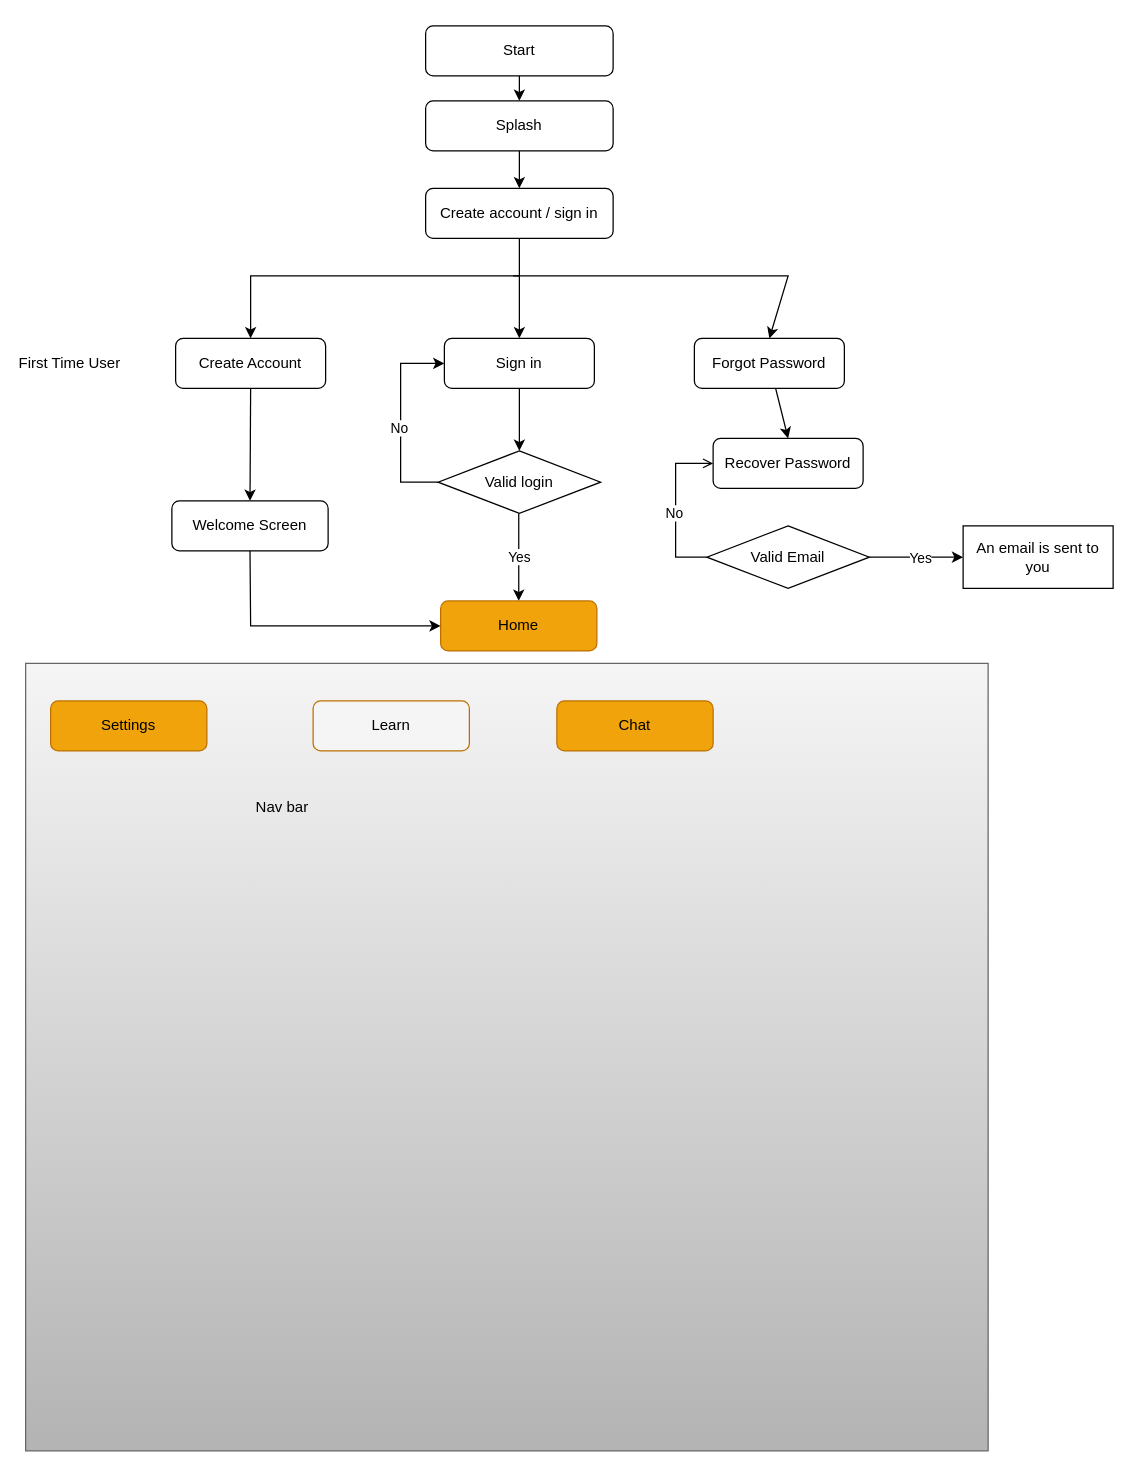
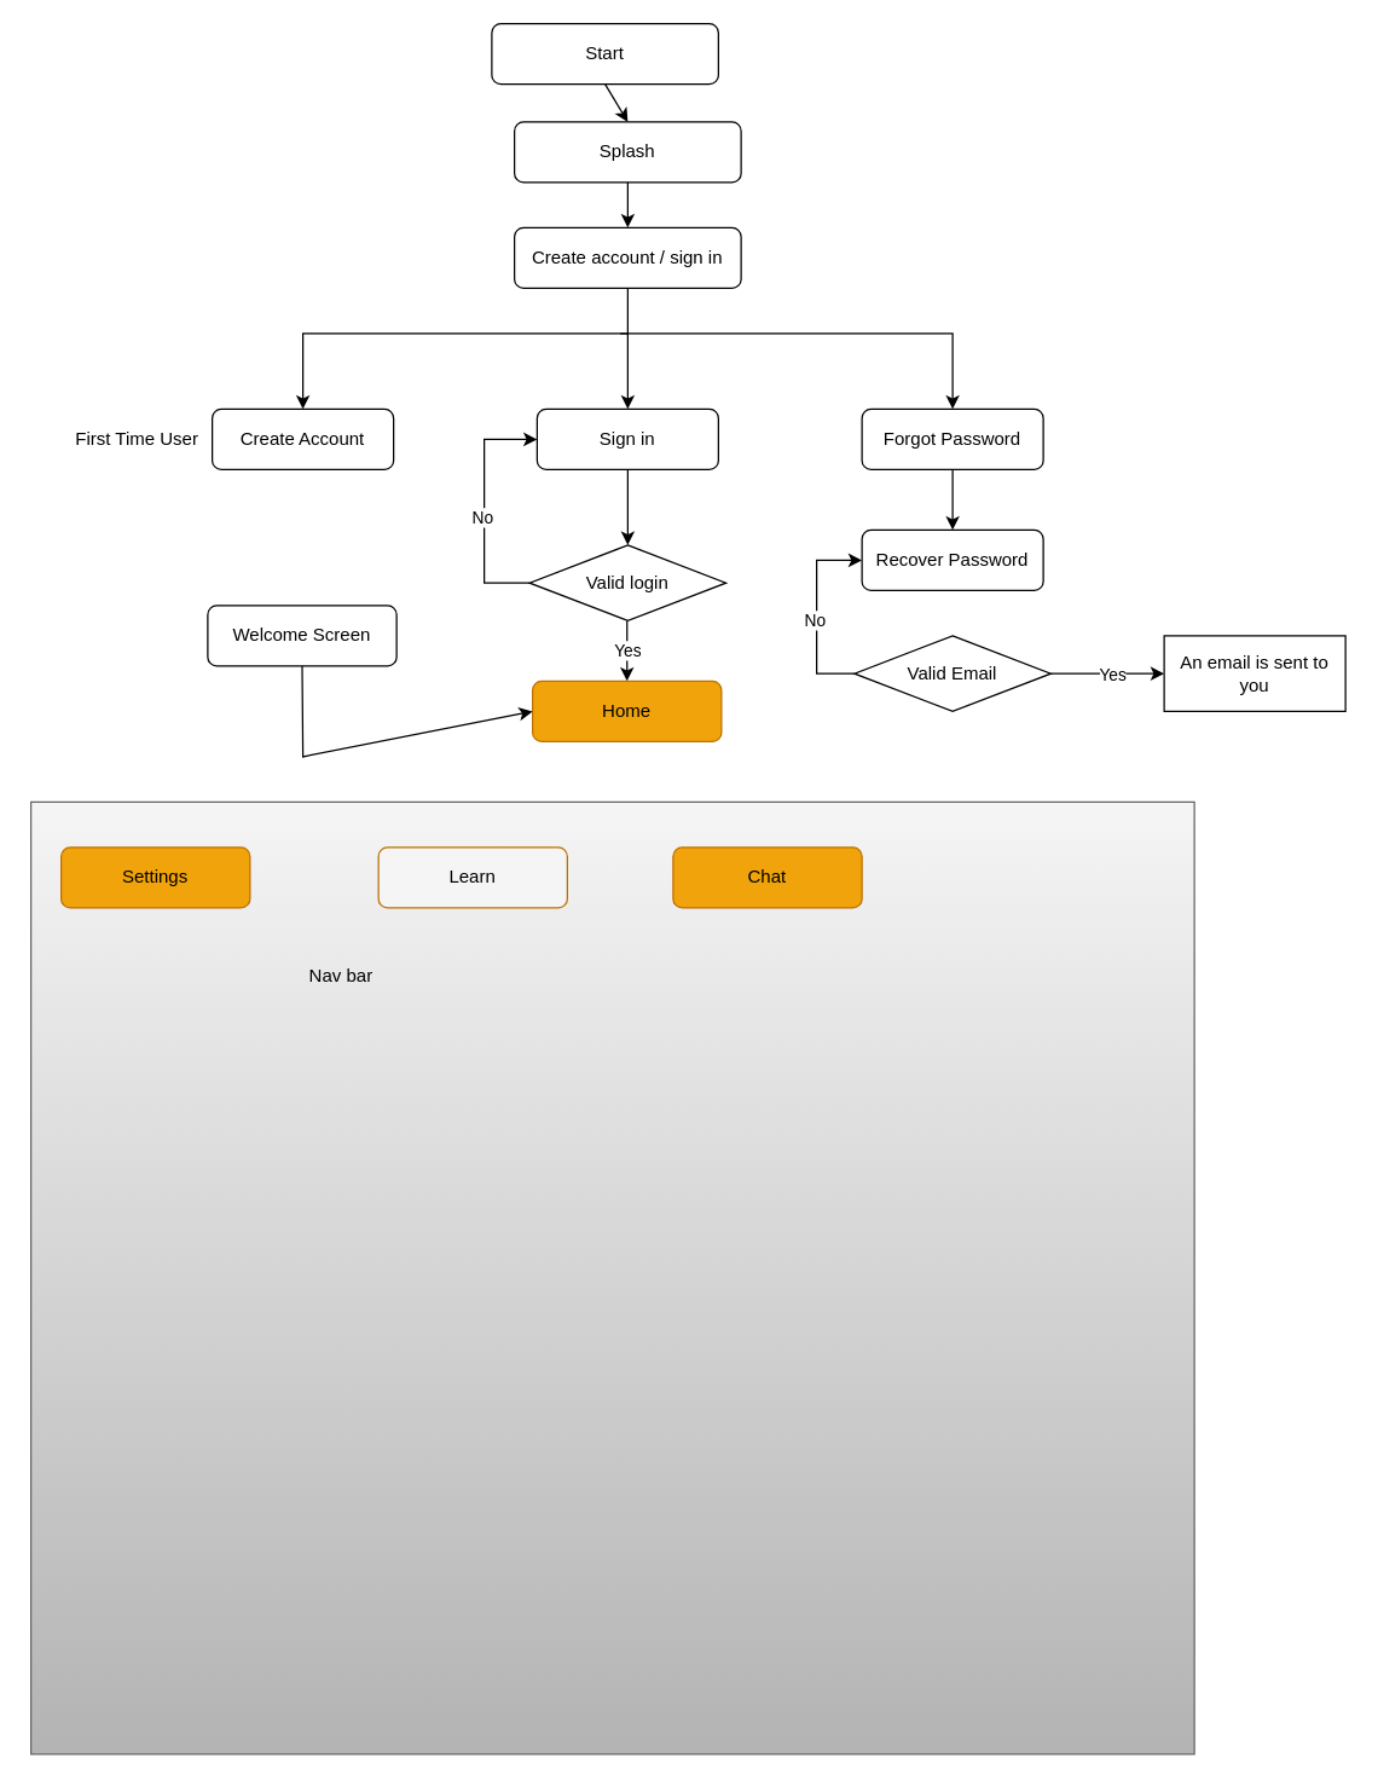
  <mxCell id="0" />
  <mxCell id="1" parent="0" />
  <mxCell id="2" value="Create account / sign in" style="rounded=1;whiteSpace=wrap;html=1;fontSize=12;glass=0;strokeWidth=1;shadow=0;labelBackgroundColor=none;" parent="1" vertex="1"><mxGeometry x="340" y="150" width="150" height="40" as="geometry" /></mxCell>
  <mxCell id="3" value="Create Account" style="rounded=1;whiteSpace=wrap;html=1;" parent="1" vertex="1"><mxGeometry x="140" y="270" width="120" height="40" as="geometry" /></mxCell>
  <mxCell id="4" value="Sign in" style="rounded=1;whiteSpace=wrap;html=1;" parent="1" vertex="1"><mxGeometry x="355" y="270" width="120" height="40" as="geometry" /></mxCell>
- <mxCell id="5" value="First Time User" style="text;html=1;align=center;verticalAlign=middle;resizable=0;points=[];autosize=1;strokeColor=none;fillColor=none;" parent="1" vertex="1"><mxGeometry x="5" y="275" width="100" height="30" as="geometry" /></mxCell>
- <mxCell id="6" value="Start" style="rounded=1;whiteSpace=wrap;html=1;" parent="1" vertex="1"><mxGeometry x="340" y="20" width="150" height="40" as="geometry" /></mxCell>
+ <mxCell id="5" value="First Time User" style="text;html=1;align=center;verticalAlign=middle;resizable=0;points=[];autosize=1;strokeColor=none;fillColor=none;" parent="1" vertex="1"><mxGeometry x="40" y="275" width="100" height="30" as="geometry" /></mxCell>
+ <mxCell id="6" value="Start" style="rounded=1;whiteSpace=wrap;html=1;" parent="1" vertex="1"><mxGeometry x="325" y="15" width="150" height="40" as="geometry" /></mxCell>
  <mxCell id="7" value="Splash" style="rounded=1;whiteSpace=wrap;html=1;" parent="1" vertex="1"><mxGeometry x="340" y="80" width="150" height="40" as="geometry" /></mxCell>
  <mxCell id="8" value="" style="endArrow=classic;html=1;rounded=0;exitX=0.5;exitY=1;exitDx=0;exitDy=0;entryX=0.5;entryY=0;entryDx=0;entryDy=0;" parent="1" source="6" target="7" edge="1"><mxGeometry width="50" height="50" relative="1" as="geometry"><mxPoint x="450" y="230" as="sourcePoint" /><mxPoint x="500" y="180" as="targetPoint" /></mxGeometry></mxCell>
  <mxCell id="9" value="" style="endArrow=classic;html=1;rounded=0;exitX=0.5;exitY=1;exitDx=0;exitDy=0;entryX=0.5;entryY=0;entryDx=0;entryDy=0;" parent="1" source="7" target="2" edge="1"><mxGeometry width="50" height="50" relative="1" as="geometry"><mxPoint x="425" y="70" as="sourcePoint" /><mxPoint x="425" y="90" as="targetPoint" /></mxGeometry></mxCell>
- <mxCell id="10" value="Forgot Password" style="rounded=1;whiteSpace=wrap;html=1;" parent="1" vertex="1"><mxGeometry x="555" y="270" width="120" height="40" as="geometry" /></mxCell>
+ <mxCell id="10" value="Forgot Password" style="rounded=1;whiteSpace=wrap;html=1;" parent="1" vertex="1"><mxGeometry x="570" y="270" width="120" height="40" as="geometry" /></mxCell>
  <mxCell id="11" value="" style="endArrow=classic;html=1;rounded=0;entryX=0.5;entryY=0;entryDx=0;entryDy=0;" parent="1" target="3" edge="1"><mxGeometry width="50" height="50" relative="1" as="geometry"><mxPoint x="415" y="220" as="sourcePoint" /><mxPoint x="480" y="270" as="targetPoint" /><Array as="points"><mxPoint x="378" y="220" /><mxPoint x="200" y="220" /></Array></mxGeometry></mxCell>
  <mxCell id="12" value="" style="endArrow=classic;html=1;rounded=0;exitX=0.5;exitY=1;exitDx=0;exitDy=0;entryX=0.5;entryY=0;entryDx=0;entryDy=0;" parent="1" source="2" target="4" edge="1"><mxGeometry width="50" height="50" relative="1" as="geometry"><mxPoint x="430" y="320" as="sourcePoint" /><mxPoint x="480" y="270" as="targetPoint" /></mxGeometry></mxCell>
  <mxCell id="13" value="" style="endArrow=classic;html=1;rounded=0;entryX=0.5;entryY=0;entryDx=0;entryDy=0;" parent="1" target="10" edge="1"><mxGeometry width="50" height="50" relative="1" as="geometry"><mxPoint x="410" y="220" as="sourcePoint" /><mxPoint x="520" y="210" as="targetPoint" /><Array as="points"><mxPoint x="630" y="220" /></Array></mxGeometry></mxCell>
  <mxCell id="14" value="" style="endArrow=classic;html=1;rounded=0;exitX=0.5;exitY=1;exitDx=0;exitDy=0;entryX=0.5;entryY=0;entryDx=0;entryDy=0;" parent="1" source="4" target="24" edge="1"><mxGeometry width="50" height="50" relative="1" as="geometry"><mxPoint x="390" y="430" as="sourcePoint" /><mxPoint x="414.5" y="370" as="targetPoint" /></mxGeometry></mxCell>
  <mxCell id="15" value="" style="endArrow=classic;html=1;rounded=0;exitX=0;exitY=0.5;exitDx=0;exitDy=0;entryX=0;entryY=0.5;entryDx=0;entryDy=0;" parent="1" source="24" target="4" edge="1"><mxGeometry width="50" height="50" relative="1" as="geometry"><mxPoint x="352" y="390" as="sourcePoint" /><mxPoint x="340" y="300" as="targetPoint" /><Array as="points"><mxPoint x="320" y="385" /><mxPoint x="320" y="290" /></Array></mxGeometry></mxCell>
  <mxCell id="16" value="No" style="edgeLabel;html=1;align=center;verticalAlign=middle;resizable=0;points=[];" parent="15" vertex="1" connectable="0"><mxGeometry x="-0.069" y="2" relative="1" as="geometry"><mxPoint as="offset" /></mxGeometry></mxCell>
  <mxCell id="17" value="Yes" style="endArrow=classic;html=1;rounded=0;exitX=0.5;exitY=1;exitDx=0;exitDy=0;entryX=0.5;entryY=0;entryDx=0;entryDy=0;" parent="1" target="18" edge="1"><mxGeometry width="50" height="50" relative="1" as="geometry"><mxPoint x="414.5" y="410" as="sourcePoint" /><mxPoint x="480" y="440" as="targetPoint" /></mxGeometry></mxCell>
- <mxCell id="18" value="Home" style="rounded=1;whiteSpace=wrap;html=1;fillColor=#f0a30a;fontColor=#000000;strokeColor=#BD7000;" parent="1" vertex="1"><mxGeometry x="352" y="480" width="125" height="40" as="geometry" /></mxCell>
+ <mxCell id="18" value="Home" style="rounded=1;whiteSpace=wrap;html=1;fillColor=#f0a30a;fontColor=#000000;strokeColor=#BD7000;" parent="1" vertex="1"><mxGeometry x="352" y="450" width="125" height="40" as="geometry" /></mxCell>
  <mxCell id="19" value="Welcome Screen" style="rounded=1;whiteSpace=wrap;html=1;" parent="1" vertex="1"><mxGeometry x="137" y="400" width="125" height="40" as="geometry" /></mxCell>
- <mxCell id="20" value="" style="endArrow=classic;html=1;rounded=0;exitX=0.5;exitY=1;exitDx=0;exitDy=0;entryX=0.5;entryY=0;entryDx=0;entryDy=0;" parent="1" source="3" target="19" edge="1"><mxGeometry width="50" height="50" relative="1" as="geometry"><mxPoint x="210" y="370" as="sourcePoint" /><mxPoint x="260" y="320" as="targetPoint" /></mxGeometry></mxCell>
  <mxCell id="21" value="" style="endArrow=classic;html=1;rounded=0;exitX=0.5;exitY=1;exitDx=0;exitDy=0;entryX=0;entryY=0.5;entryDx=0;entryDy=0;" parent="1" source="19" target="18" edge="1"><mxGeometry width="50" height="50" relative="1" as="geometry"><mxPoint x="210" y="520" as="sourcePoint" /><mxPoint x="260" y="470" as="targetPoint" /><Array as="points"><mxPoint x="200" y="500" /></Array></mxGeometry></mxCell>
  <mxCell id="22" value="Recover Password" style="rounded=1;whiteSpace=wrap;html=1;" parent="1" vertex="1"><mxGeometry x="570" y="350" width="120" height="40" as="geometry" /></mxCell>
  <mxCell id="23" value="" style="endArrow=classic;html=1;rounded=0;" parent="1" source="10" edge="1"><mxGeometry width="50" height="50" relative="1" as="geometry"><mxPoint x="630" y="360" as="sourcePoint" /><mxPoint x="630" y="350" as="targetPoint" /></mxGeometry></mxCell>
  <mxCell id="24" value="Valid login" style="rhombus;whiteSpace=wrap;html=1;" vertex="1" parent="1"><mxGeometry x="350" y="360" width="130" height="50" as="geometry" /></mxCell>
  <mxCell id="25" value="Valid Email" style="rhombus;whiteSpace=wrap;html=1;" vertex="1" parent="1"><mxGeometry x="565" y="420" width="130" height="50" as="geometry" /></mxCell>
- <mxCell id="26" value="" style="endArrow=open;html=1;rounded=0;exitX=0;exitY=0.5;exitDx=0;exitDy=0;entryX=0;entryY=0.5;entryDx=0;entryDy=0;" edge="1" parent="1" source="25" target="22"><mxGeometry width="50" height="50" relative="1" as="geometry"><mxPoint x="530" y="440" as="sourcePoint" /><mxPoint x="535" y="345" as="targetPoint" /><Array as="points"><mxPoint x="540" y="445" /><mxPoint x="540" y="370" /></Array></mxGeometry></mxCell>
+ <mxCell id="26" value="" style="endArrow=classic;html=1;rounded=0;exitX=0;exitY=0.5;exitDx=0;exitDy=0;entryX=0;entryY=0.5;entryDx=0;entryDy=0;" edge="1" parent="1" source="25" target="22"><mxGeometry width="50" height="50" relative="1" as="geometry"><mxPoint x="530" y="440" as="sourcePoint" /><mxPoint x="535" y="345" as="targetPoint" /><Array as="points"><mxPoint x="540" y="445" /><mxPoint x="540" y="370" /></Array></mxGeometry></mxCell>
  <mxCell id="27" value="No" style="edgeLabel;html=1;align=center;verticalAlign=middle;resizable=0;points=[];" vertex="1" connectable="0" parent="26"><mxGeometry x="-0.069" y="2" relative="1" as="geometry"><mxPoint as="offset" /></mxGeometry></mxCell>
  <mxCell id="28" value="" style="endArrow=classic;html=1;rounded=0;exitX=1;exitY=0.5;exitDx=0;exitDy=0;" edge="1" parent="1" source="25"><mxGeometry width="50" height="50" relative="1" as="geometry"><mxPoint x="720" y="490" as="sourcePoint" /><mxPoint x="770" y="445" as="targetPoint" /></mxGeometry></mxCell>
  <mxCell id="29" value="Yes" style="edgeLabel;html=1;align=center;verticalAlign=middle;resizable=0;points=[];" vertex="1" connectable="0" parent="28"><mxGeometry x="0.077" relative="1" as="geometry"><mxPoint as="offset" /></mxGeometry></mxCell>
  <mxCell id="30" value="An email is sent to you" style="rounded=0;whiteSpace=wrap;html=1;" vertex="1" parent="1"><mxGeometry x="770" y="420" width="120" height="50" as="geometry" /></mxCell>
  <mxCell id="31" value="" style="rounded=0;whiteSpace=wrap;html=1;fillColor=#f5f5f5;strokeColor=#666666;gradientColor=#b3b3b3;" vertex="1" parent="1"><mxGeometry x="20" y="530" width="770" height="630" as="geometry" /></mxCell>
  <mxCell id="32" value="Nav bar" style="text;html=1;align=center;verticalAlign=middle;resizable=0;points=[];autosize=1;strokeColor=none;fillColor=none;" vertex="1" parent="1"><mxGeometry x="190" y="630" width="70" height="30" as="geometry" /></mxCell>
  <mxCell id="33" value="Settings" style="rounded=1;whiteSpace=wrap;html=1;fillColor=#f0a30a;fontColor=#000000;strokeColor=#BD7000;" vertex="1" parent="1"><mxGeometry x="40" y="560" width="125" height="40" as="geometry" /></mxCell>
  <mxCell id="34" value="Learn" style="rounded=1;whiteSpace=wrap;html=1;fillColor=#f5f5f5;fontColor=#000000;strokeColor=#BD7000;" vertex="1" parent="1"><mxGeometry x="250" y="560" width="125" height="40" as="geometry" /></mxCell>
  <mxCell id="35" value="Chat" style="rounded=1;whiteSpace=wrap;html=1;fillColor=#f0a30a;fontColor=#000000;strokeColor=#BD7000;" vertex="1" parent="1"><mxGeometry x="445" y="560" width="125" height="40" as="geometry" /></mxCell>
